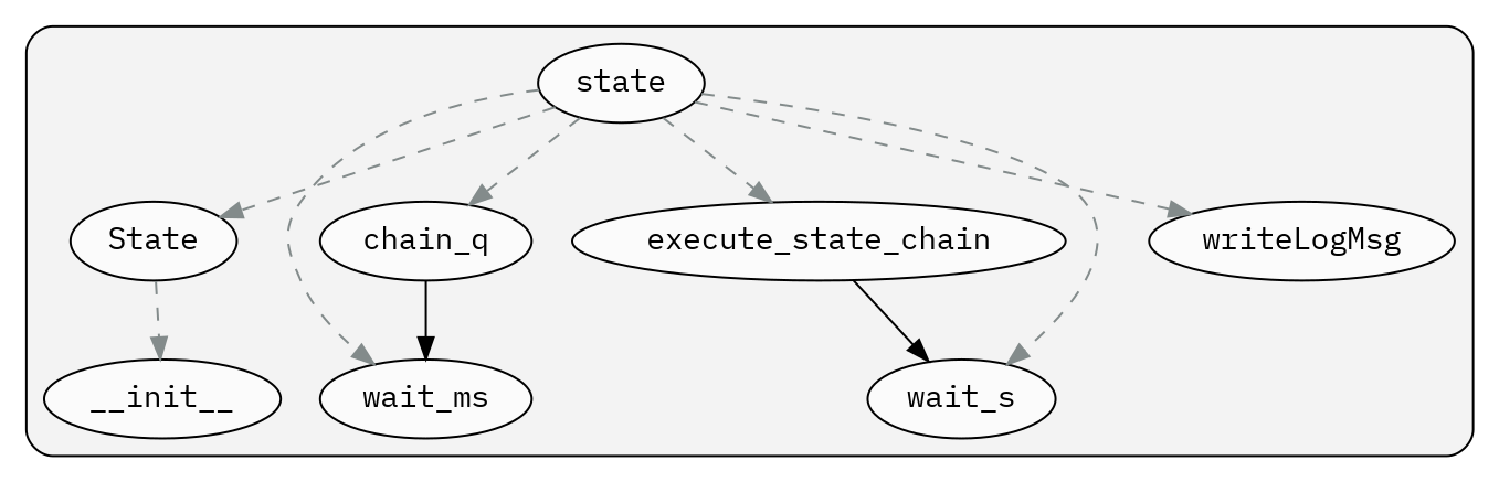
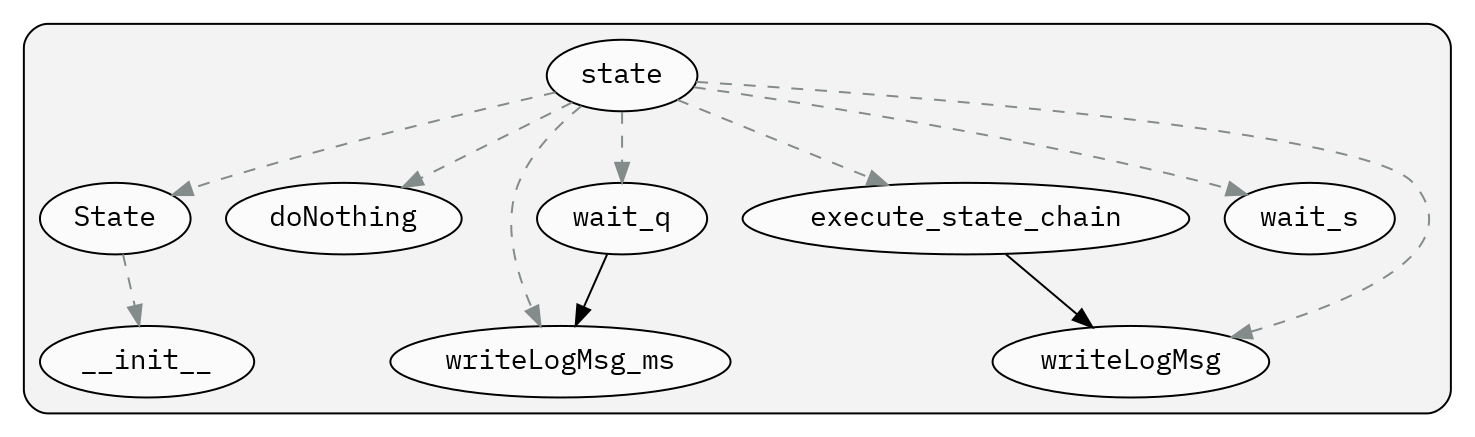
  digraph {
    fontname="IBM Plex Mono"
    rankdir=TB
    node [fillcolor="#ffffffb2" fontcolor="#000000" fontname="IBM Plex Mono" group=0 style=filled]
    edge [color="#838b8b" fontname="IBM Plex Mono" style=dashed]
    n1 [label=state]
    n2 [label=State]
+   n3 [label=doNothing]
    n4 [label=execute_state_chain]
-   n5 [label=wait_ms]
-   n6 [label=chain_q]
+   n5 [label=writeLogMsg_ms]
+   n6 [label=wait_q]
    n7 [label=wait_s]
    n8 [label=writeLogMsg]
    n9 [label=__init__]
    subgraph cluster_1 {
      fillcolor="#80808018"
      style="filled,rounded"
      n1
      n2
+     n3
      n4
      n5
      n6
      n7
      n8
      n9
    }
    n1 -> n2
+   n1 -> n3
    n1 -> n4
    n1 -> n5
    n1 -> n6
    n1 -> n7
    n1 -> n8
    n2 -> n9
-   n4 -> n7 [color="#000000" style=solid]
+   n4 -> n8 [color="#000000" style=solid]
    n6 -> n5 [color="#000000" style=solid]
  }
